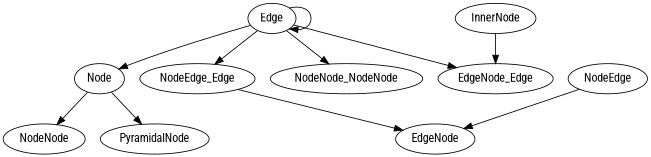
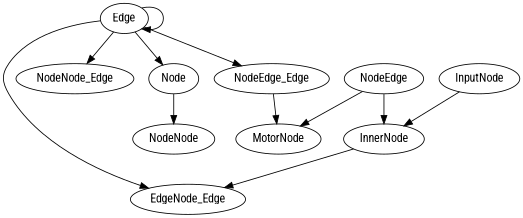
  digraph {
    fontname="Roboto Condensed"
    node [fontname="Roboto Condensed"]
    edge [fontname="Roboto Condensed"]
    "Edge"
    "Node"
    NodeEdge_Edge
    EdgeNode_Edge
-   NodeNode_Edge [label=NodeNode_NodeNode]
+   NodeNode_Edge
    n6 [label=NodeNode]
-   PyramidalNode
-   MotorNode [label=EdgeNode]
+   MotorNode
+   InputNode
    InnerNode
    n11 [label=NodeEdge]
    "Edge" -> "Edge"
    "Edge" -> "Node"
    "Edge" -> NodeEdge_Edge
    "Edge" -> EdgeNode_Edge
    "Edge" -> NodeNode_Edge
    "Node" -> n6
-   "Node" -> PyramidalNode
    NodeEdge_Edge -> MotorNode
+   InputNode -> InnerNode
    InnerNode -> EdgeNode_Edge
    n11 -> MotorNode
+   n11 -> InnerNode
  }
